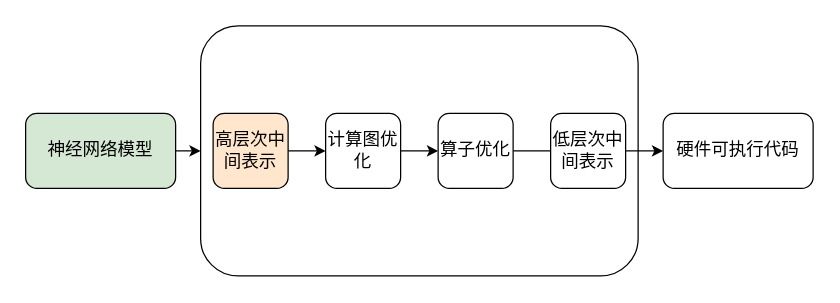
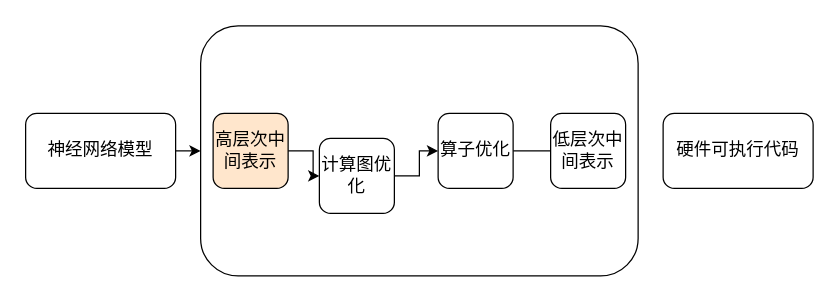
  <mxCell id="0" />
  <mxCell id="1" parent="0" />
  <mxCell id="2" style="edgeStyle=orthogonalEdgeStyle;rounded=0;orthogonalLoop=1;jettySize=auto;html=1;exitX=1;exitY=0.5;exitDx=0;exitDy=0;entryX=0;entryY=0.5;entryDx=0;entryDy=0;" edge="1" parent="1" source="3" target="4"><mxGeometry relative="1" as="geometry" /></mxCell>
- <mxCell id="3" value="&lt;font face=&quot;simsun&quot; style=&quot;font-size: 14px&quot;&gt;神经网络模型&lt;/font&gt;" style="rounded=1;whiteSpace=wrap;html=1;fillColor=#d5e8d4;" vertex="1" parent="1"><mxGeometry x="20" y="90" width="120" height="60" as="geometry" /></mxCell>
+ <mxCell id="3" value="&lt;font face=&quot;simsun&quot; style=&quot;font-size: 14px&quot;&gt;神经网络模型&lt;/font&gt;" style="rounded=1;whiteSpace=wrap;html=1;" vertex="1" parent="1"><mxGeometry x="20" y="90" width="120" height="60" as="geometry" /></mxCell>
  <mxCell id="4" value="" style="rounded=1;whiteSpace=wrap;html=1;" vertex="1" parent="1"><mxGeometry x="160" y="20" width="350" height="200" as="geometry" /></mxCell>
  <mxCell id="5" style="edgeStyle=orthogonalEdgeStyle;rounded=0;orthogonalLoop=1;jettySize=auto;html=1;exitX=1;exitY=0.5;exitDx=0;exitDy=0;" edge="1" parent="1" source="6" target="8"><mxGeometry relative="1" as="geometry" /></mxCell>
  <mxCell id="6" value="&lt;font face=&quot;simsun&quot; style=&quot;font-size: 14px&quot;&gt;高层次中间表示&lt;/font&gt;" style="rounded=1;whiteSpace=wrap;html=1;fillColor=#ffe6cc;" vertex="1" parent="1"><mxGeometry x="170" y="90" width="60" height="60" as="geometry" /></mxCell>
  <mxCell id="7" style="edgeStyle=orthogonalEdgeStyle;rounded=0;orthogonalLoop=1;jettySize=auto;html=1;exitX=1;exitY=0.5;exitDx=0;exitDy=0;entryX=0;entryY=0.5;entryDx=0;entryDy=0;" edge="1" parent="1" source="8" target="10"><mxGeometry relative="1" as="geometry" /></mxCell>
- <mxCell id="8" value="&lt;font style=&quot;font-size: 14px&quot; face=&quot;simsun&quot;&gt;计算图优化&lt;/font&gt;" style="rounded=1;whiteSpace=wrap;html=1;" vertex="1" parent="1"><mxGeometry x="260" y="90" width="60" height="60" as="geometry" /></mxCell>
+ <mxCell id="8" value="&lt;font style=&quot;font-size: 14px&quot; face=&quot;simsun&quot;&gt;计算图优化&lt;/font&gt;" style="rounded=1;whiteSpace=wrap;html=1;" vertex="1" parent="1"><mxGeometry x="255" y="110" width="60" height="60" as="geometry" /></mxCell>
  <mxCell id="9" style="edgeStyle=orthogonalEdgeStyle;rounded=0;orthogonalLoop=1;jettySize=auto;html=1;exitX=1;exitY=0.5;exitDx=0;exitDy=0;entryX=0;entryY=0.5;entryDx=0;entryDy=0;endArrow=none;" edge="1" parent="1" source="10" target="12"><mxGeometry relative="1" as="geometry" /></mxCell>
  <mxCell id="10" value="&lt;font face=&quot;simsun&quot; style=&quot;font-size: 14px&quot;&gt;算子优化&lt;/font&gt;" style="rounded=1;whiteSpace=wrap;html=1;" vertex="1" parent="1"><mxGeometry x="350" y="90" width="60" height="60" as="geometry" /></mxCell>
- <mxCell id="11" style="edgeStyle=orthogonalEdgeStyle;rounded=0;orthogonalLoop=1;jettySize=auto;html=1;exitX=1;exitY=0.5;exitDx=0;exitDy=0;entryX=0;entryY=0.5;entryDx=0;entryDy=0;" edge="1" parent="1" source="12" target="13"><mxGeometry relative="1" as="geometry" /></mxCell>
  <mxCell id="12" value="&lt;font face=&quot;simsun&quot; style=&quot;font-size: 14px&quot;&gt;低层次中间表示&lt;/font&gt;" style="rounded=1;whiteSpace=wrap;html=1;" vertex="1" parent="1"><mxGeometry x="440" y="90" width="60" height="60" as="geometry" /></mxCell>
  <mxCell id="13" value="&lt;font face=&quot;simsun&quot; style=&quot;font-size: 14px&quot;&gt;硬件可执行代码&lt;/font&gt;" style="rounded=1;whiteSpace=wrap;html=1;" vertex="1" parent="1"><mxGeometry x="530" y="90" width="120" height="60" as="geometry" /></mxCell>
